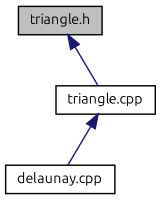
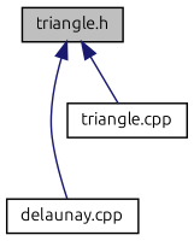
  digraph {
    fontname=Ubuntu
    node [color=black fillcolor=white fontname=Ubuntu fontsize=10 shape=record style=filled]
    edge [color=midnightblue dir=back fontname=Ubuntu fontsize=10 labelfontname=Helvetica labelfontsize=10 style=solid]
    n1 [fillcolor=grey75 fontcolor=black height=0.2 label="triangle.h" width=0.4]
    n2 [height=0.2 label="delaunay.cpp" width=0.4]
    n3 [height=0.2 label="triangle.cpp" width=0.4]
-   n3 -> n2
+   n1 -> n2
    n1 -> n3
  }
